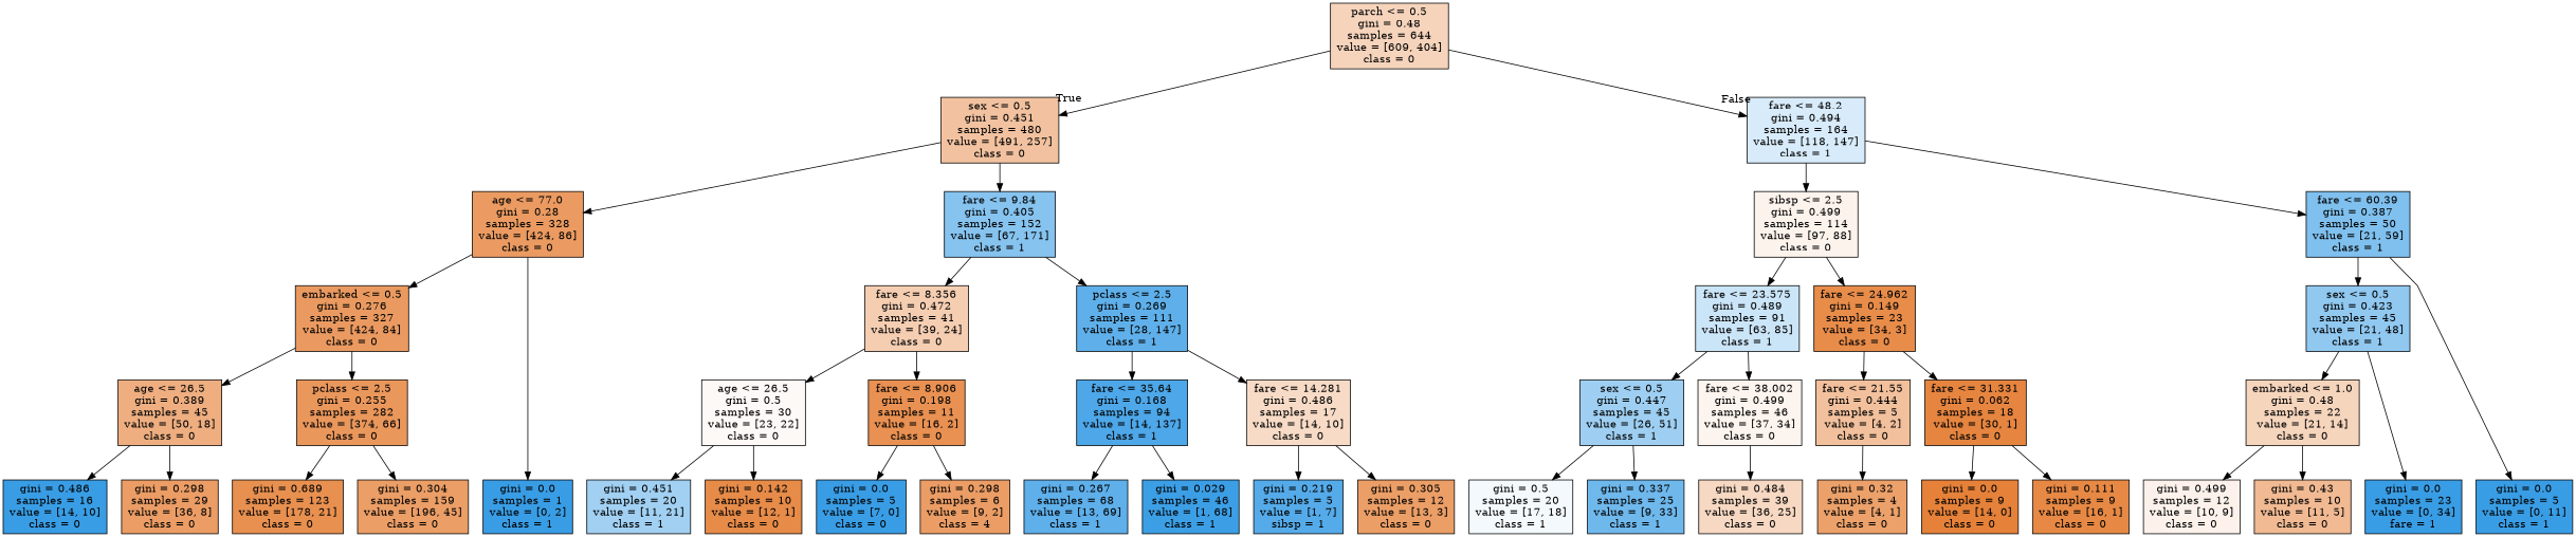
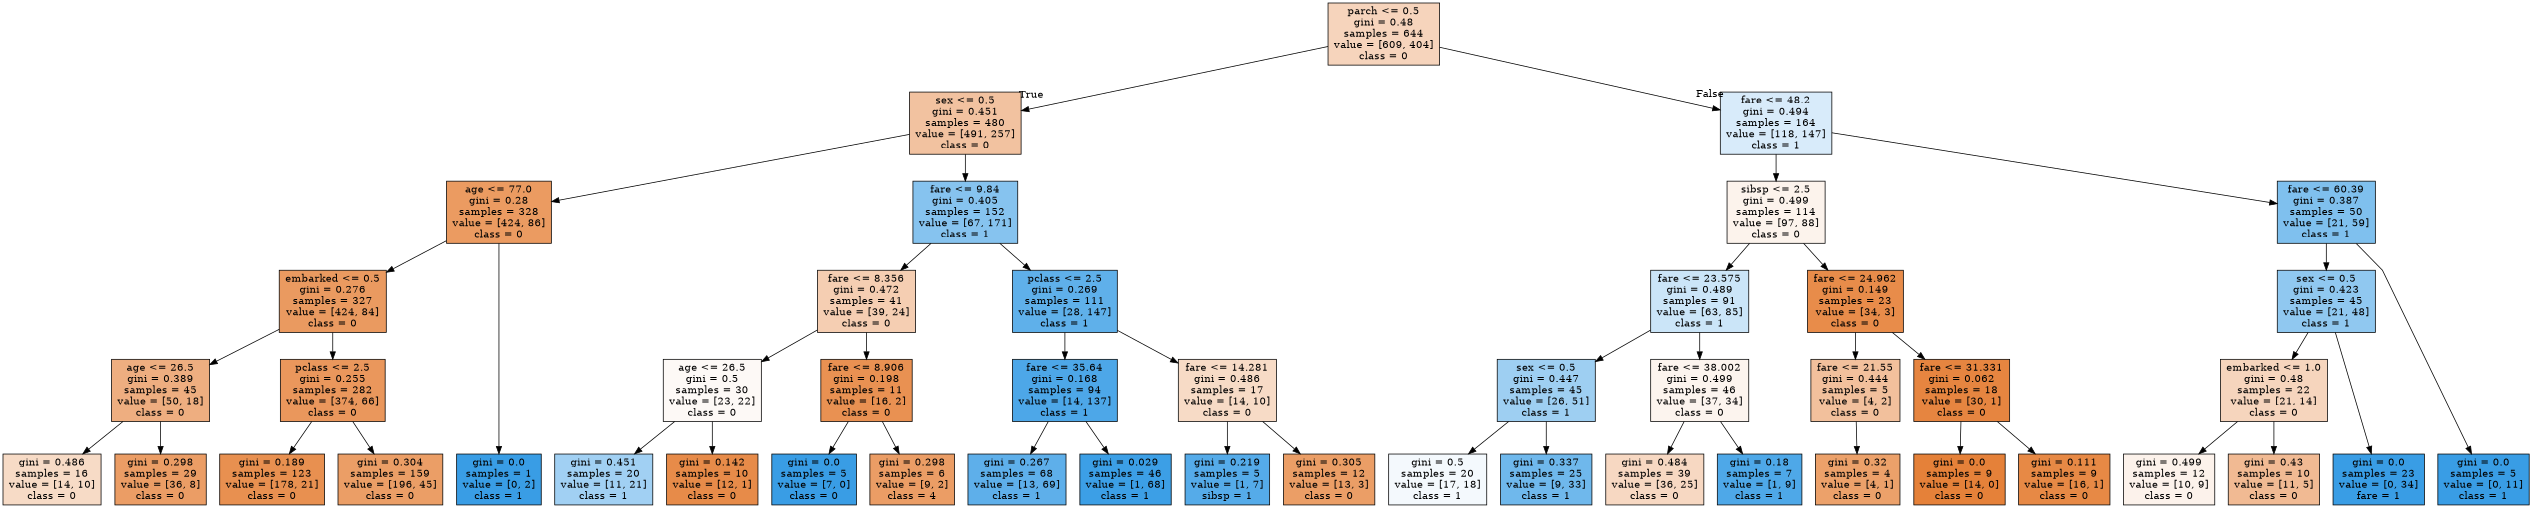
  digraph {
    ranksep=equally
    splines=polyline
    node [color=black fillcolor="#399de5ff" shape=box style=filled]
    n1 [fillcolor="#e5813956" label="parch <= 0.5\ngini = 0.48\nsamples = 644\nvalue = [609, 404]\nclass = 0"]
    n2 [fillcolor="#e581397a" label="sex <= 0.5\ngini = 0.451\nsamples = 480\nvalue = [491, 257]\nclass = 0"]
    n3 [fillcolor="#399de532" label="fare <= 48.2\ngini = 0.494\nsamples = 164\nvalue = [118, 147]\nclass = 1"]
    n4 [fillcolor="#e58139cb" label="age <= 77.0\ngini = 0.28\nsamples = 328\nvalue = [424, 86]\nclass = 0"]
    n5 [fillcolor="#399de59b" label="fare <= 9.84\ngini = 0.405\nsamples = 152\nvalue = [67, 171]\nclass = 1"]
    n6 [fillcolor="#e5813918" label="sibsp <= 2.5\ngini = 0.499\nsamples = 114\nvalue = [97, 88]\nclass = 0"]
    n7 [fillcolor="#399de5a4" label="fare <= 60.39\ngini = 0.387\nsamples = 50\nvalue = [21, 59]\nclass = 1"]
    n8 [fillcolor="#e58139cc" label="embarked <= 0.5\ngini = 0.276\nsamples = 327\nvalue = [424, 84]\nclass = 0"]
    n9 [fillcolor="#e5813962" label="fare <= 8.356\ngini = 0.472\nsamples = 41\nvalue = [39, 24]\nclass = 0"]
    n10 [fillcolor="#399de5ce" label="pclass <= 2.5\ngini = 0.269\nsamples = 111\nvalue = [28, 147]\nclass = 1"]
    n11 [fillcolor="#399de542" label="fare <= 23.575\ngini = 0.489\nsamples = 91\nvalue = [63, 85]\nclass = 1"]
    n12 [fillcolor="#e58139e9" label="fare <= 24.962\ngini = 0.149\nsamples = 23\nvalue = [34, 3]\nclass = 0"]
    n13 [fillcolor="#399de58f" label="sex <= 0.5\ngini = 0.423\nsamples = 45\nvalue = [21, 48]\nclass = 1"]
    n14 [fillcolor="#e58139a3" label="age <= 26.5\ngini = 0.389\nsamples = 45\nvalue = [50, 18]\nclass = 0"]
    n15 [fillcolor="#e58139d2" label="pclass <= 2.5\ngini = 0.255\nsamples = 282\nvalue = [374, 66]\nclass = 0"]
    n16 [fillcolor="#e581390b" label="age <= 26.5\ngini = 0.5\nsamples = 30\nvalue = [23, 22]\nclass = 0"]
    n17 [fillcolor="#e58139df" label="fare <= 8.906\ngini = 0.198\nsamples = 11\nvalue = [16, 2]\nclass = 0"]
    n18 [fillcolor="#399de5e5" label="fare <= 35.64\ngini = 0.168\nsamples = 94\nvalue = [14, 137]\nclass = 1"]
    n19 [fillcolor="#e5813949" label="fare <= 14.281\ngini = 0.486\nsamples = 17\nvalue = [14, 10]\nclass = 0"]
    n20 [fillcolor="#399de57d" label="sex <= 0.5\ngini = 0.447\nsamples = 45\nvalue = [26, 51]\nclass = 1"]
    n21 [fillcolor="#e5813915" label="fare <= 38.002\ngini = 0.499\nsamples = 46\nvalue = [37, 34]\nclass = 0"]
    n22 [fillcolor="#e581397f" label="fare <= 21.55\ngini = 0.444\nsamples = 5\nvalue = [4, 2]\nclass = 0"]
    n23 [fillcolor="#e58139f6" label="fare <= 31.331\ngini = 0.062\nsamples = 18\nvalue = [30, 1]\nclass = 0"]
    n24 [fillcolor="#e5813955" label="embarked <= 1.0\ngini = 0.48\nsamples = 22\nvalue = [21, 14]\nclass = 0"]
-   n25 [label="gini = 0.486\nsamples = 16\nvalue = [14, 10]\nclass = 0"]
+   n25 [fillcolor="#e5813949" label="gini = 0.486\nsamples = 16\nvalue = [14, 10]\nclass = 0"]
    n26 [fillcolor="#e58139c6" label="gini = 0.298\nsamples = 29\nvalue = [36, 8]\nclass = 0"]
-   n27 [fillcolor="#e58139e1" label="gini = 0.689\nsamples = 123\nvalue = [178, 21]\nclass = 0"]
+   n27 [fillcolor="#e58139e1" label="gini = 0.189\nsamples = 123\nvalue = [178, 21]\nclass = 0"]
    n28 [fillcolor="#e58139c4" label="gini = 0.304\nsamples = 159\nvalue = [196, 45]\nclass = 0"]
    n29 [label="gini = 0.0\nsamples = 1\nvalue = [0, 2]\nclass = 1"]
    n30 [fillcolor="#399de579" label="gini = 0.451\nsamples = 20\nvalue = [11, 21]\nclass = 1"]
    n31 [fillcolor="#e58139ea" label="gini = 0.142\nsamples = 10\nvalue = [12, 1]\nclass = 0"]
    n32 [label="gini = 0.0\nsamples = 5\nvalue = [7, 0]\nclass = 0"]
    n33 [fillcolor="#e58139c6" label="gini = 0.298\nsamples = 6\nvalue = [9, 2]\nclass = 4"]
    n34 [fillcolor="#399de5cf" label="gini = 0.267\nsamples = 68\nvalue = [13, 69]\nclass = 1"]
    n35 [fillcolor="#399de5fb" label="gini = 0.029\nsamples = 46\nvalue = [1, 68]\nclass = 1"]
    n36 [fillcolor="#399de5db" label="gini = 0.219\nsamples = 5\nvalue = [1, 7]\nsibsp = 1"]
    n37 [fillcolor="#e58139c4" label="gini = 0.305\nsamples = 12\nvalue = [13, 3]\nclass = 0"]
    n38 [fillcolor="#399de50e" label="gini = 0.5\nsamples = 20\nvalue = [17, 18]\nclass = 1"]
    n39 [fillcolor="#399de5b9" label="gini = 0.337\nsamples = 25\nvalue = [9, 33]\nclass = 1"]
    n40 [fillcolor="#e581394e" label="gini = 0.484\nsamples = 39\nvalue = [36, 25]\nclass = 0"]
+   n41 [fillcolor="#399de5e3" label="gini = 0.18\nsamples = 7\nvalue = [1, 9]\nclass = 1"]
    n42 [fillcolor="#e58139bf" label="gini = 0.32\nsamples = 4\nvalue = [4, 1]\nclass = 0"]
    n43 [fillcolor="#e58139ff" label="gini = 0.0\nsamples = 9\nvalue = [14, 0]\nclass = 0"]
    n44 [fillcolor="#e58139ef" label="gini = 0.111\nsamples = 9\nvalue = [16, 1]\nclass = 0"]
    n45 [label="gini = 0.0\nsamples = 5\nvalue = [0, 11]\nclass = 1"]
    n46 [fillcolor="#e5813919" label="gini = 0.499\nsamples = 12\nvalue = [10, 9]\nclass = 0"]
    n47 [fillcolor="#e581398b" label="gini = 0.43\nsamples = 10\nvalue = [11, 5]\nclass = 0"]
    n48 [label="gini = 0.0\nsamples = 23\nvalue = [0, 34]\nfare = 1"]
    subgraph sub_1 {
      rank=same
      n1
    }
    subgraph sub_2 {
      rank=same
      n2
      n3
    }
    subgraph sub_3 {
      rank=same
      n4
      n5
      n6
      n7
    }
    subgraph sub_4 {
      rank=same
      n8
      n9
      n10
      n11
      n12
      n13
    }
    subgraph sub_5 {
      rank=same
      n14
      n15
      n16
      n17
      n18
      n19
      n20
      n21
      n22
      n23
      n24
    }
    subgraph sub_6 {
      rank=same
      n25
      n26
      n27
      n28
      n29
      n30
      n31
      n32
      n33
      n34
      n35
      n36
      n37
      n38
      n39
      n40
+     n41
      n42
      n43
      n44
      n45
      n46
      n47
      n48
    }
    n1 -> n2 [headlabel=True labelangle=45 labeldistance=2.5]
    n1 -> n3 [headlabel=False labelangle=-45 labeldistance=2.5]
    n2 -> n4
    n2 -> n5
    n3 -> n6
    n3 -> n7
    n4 -> n8
    n4 -> n29
    n5 -> n9
    n5 -> n10
    n6 -> n11
    n6 -> n12
    n7 -> n13
    n7 -> n45
    n8 -> n14
    n8 -> n15
    n9 -> n16
    n9 -> n17
    n10 -> n18
    n10 -> n19
    n11 -> n20
    n11 -> n21
    n12 -> n22
    n12 -> n23
    n13 -> n24
    n13 -> n48
    n14 -> n25
    n14 -> n26
    n15 -> n27
    n15 -> n28
    n16 -> n30
    n16 -> n31
    n17 -> n32
    n17 -> n33
    n18 -> n34
    n18 -> n35
    n19 -> n36
    n19 -> n37
    n20 -> n38
    n20 -> n39
    n21 -> n40
+   n21 -> n41
    n22 -> n42
    n23 -> n43
    n23 -> n44
    n24 -> n46
    n24 -> n47
  }
